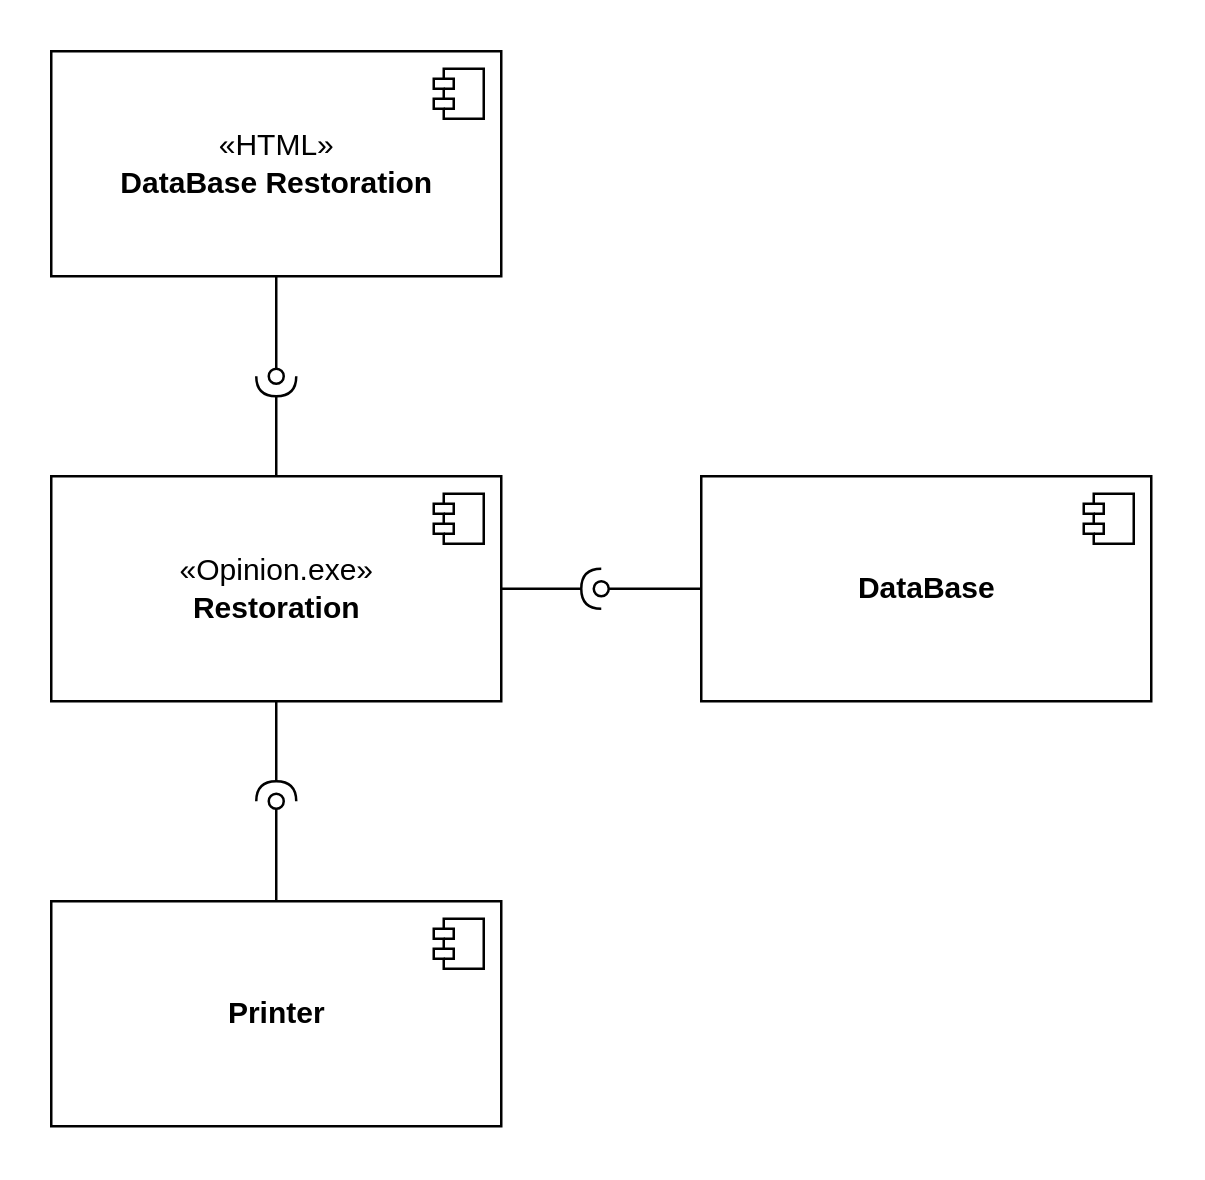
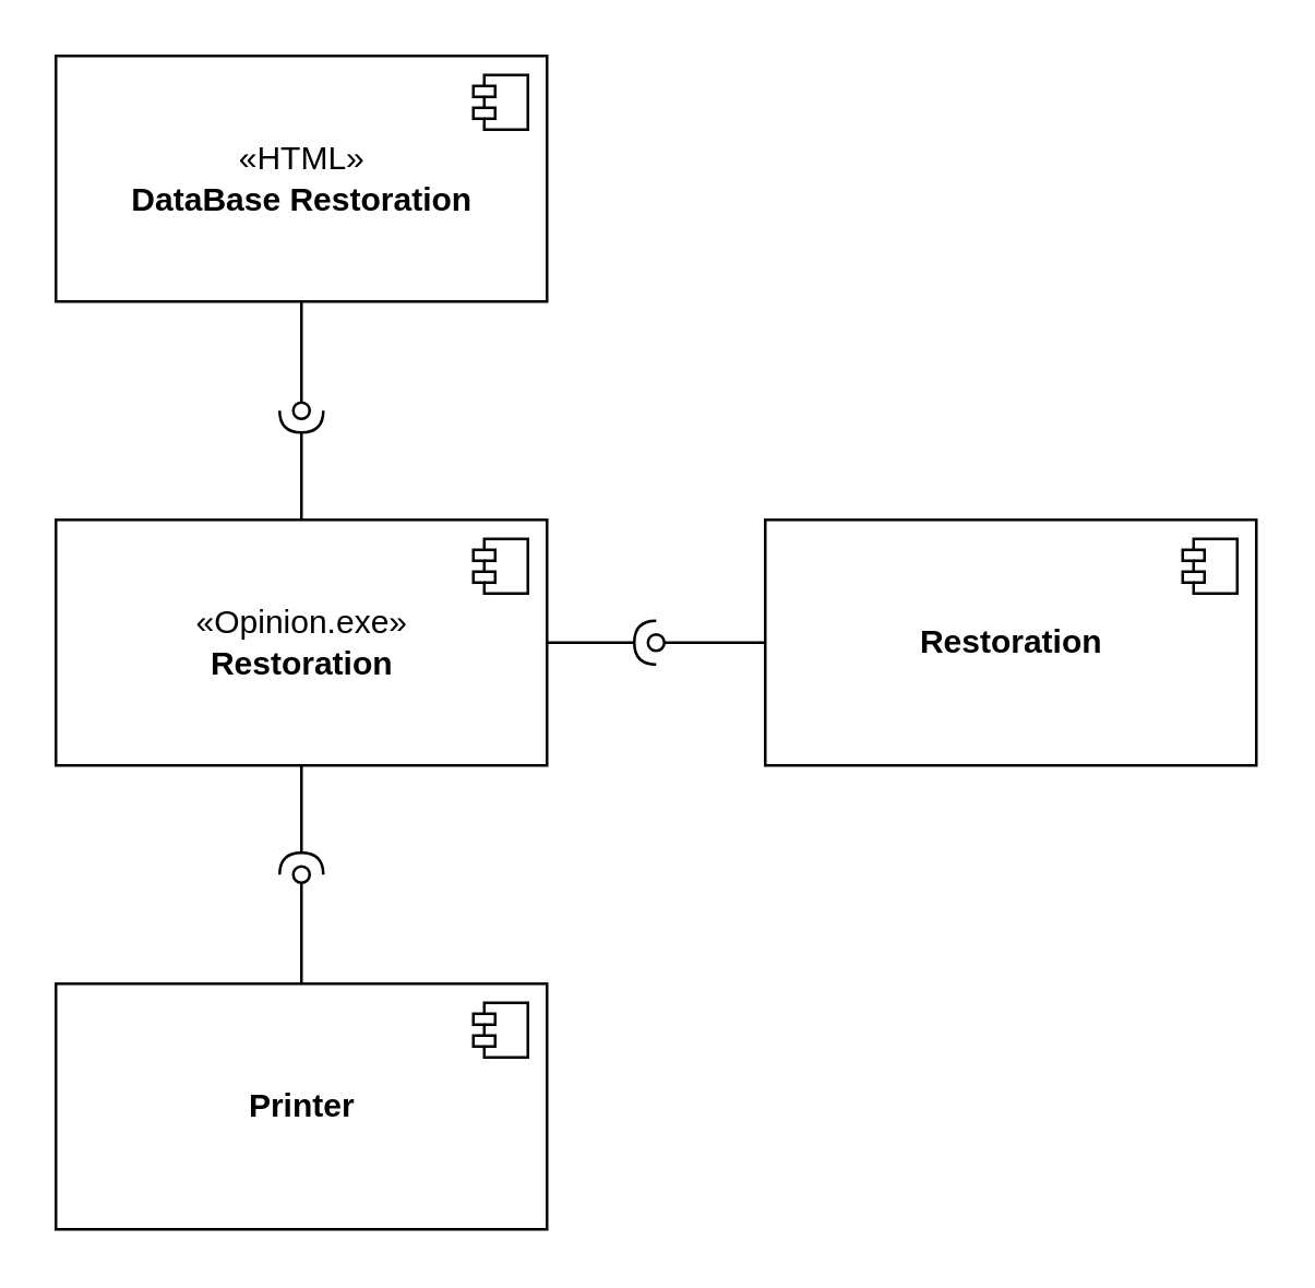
  <mxCell id="0" />
  <mxCell id="1" parent="0" />
  <mxCell id="2" style="edgeStyle=orthogonalEdgeStyle;rounded=0;orthogonalLoop=1;jettySize=auto;html=1;startArrow=none;startFill=0;endArrow=halfCircle;endFill=0;" edge="1" parent="1" source="5"><mxGeometry relative="1" as="geometry"><mxPoint x="110" y="150" as="targetPoint" /></mxGeometry></mxCell>
  <mxCell id="3" style="edgeStyle=orthogonalEdgeStyle;rounded=0;orthogonalLoop=1;jettySize=auto;html=1;startArrow=none;startFill=0;endArrow=halfCircle;endFill=0;" edge="1" parent="1" source="5"><mxGeometry relative="1" as="geometry"><mxPoint x="110" y="320" as="targetPoint" /></mxGeometry></mxCell>
  <mxCell id="4" style="edgeStyle=orthogonalEdgeStyle;rounded=0;orthogonalLoop=1;jettySize=auto;html=1;startArrow=none;startFill=0;endArrow=halfCircle;endFill=0;" edge="1" parent="1" source="5"><mxGeometry relative="1" as="geometry"><mxPoint x="240" y="235" as="targetPoint" /></mxGeometry></mxCell>
  <mxCell id="5" value="«Opinion.exe»&lt;br&gt;&lt;b&gt;Restoration&lt;/b&gt;" style="html=1;dropTarget=0;" vertex="1" parent="1"><mxGeometry x="20" y="190" width="180" height="90" as="geometry" /></mxCell>
  <mxCell id="6" value="" style="shape=module;jettyWidth=8;jettyHeight=4;" vertex="1" parent="5"><mxGeometry x="1" width="20" height="20" relative="1" as="geometry"><mxPoint x="-27" y="7" as="offset" /></mxGeometry></mxCell>
  <mxCell id="7" style="edgeStyle=orthogonalEdgeStyle;rounded=0;orthogonalLoop=1;jettySize=auto;html=1;startArrow=none;startFill=0;endArrow=oval;endFill=0;" edge="1" parent="1" source="8"><mxGeometry relative="1" as="geometry"><mxPoint x="240" y="235" as="targetPoint" /></mxGeometry></mxCell>
- <mxCell id="8" value="&lt;b&gt;DataBase&lt;/b&gt;" style="html=1;dropTarget=0;" vertex="1" parent="1"><mxGeometry x="280" y="190" width="180" height="90" as="geometry" /></mxCell>
+ <mxCell id="8" value="&lt;b&gt;Restoration&lt;/b&gt;" style="html=1;dropTarget=0;" vertex="1" parent="1"><mxGeometry x="280" y="190" width="180" height="90" as="geometry" /></mxCell>
  <mxCell id="9" value="" style="shape=module;jettyWidth=8;jettyHeight=4;" vertex="1" parent="8"><mxGeometry x="1" width="20" height="20" relative="1" as="geometry"><mxPoint x="-27" y="7" as="offset" /></mxGeometry></mxCell>
  <mxCell id="10" style="edgeStyle=orthogonalEdgeStyle;rounded=0;orthogonalLoop=1;jettySize=auto;html=1;startArrow=none;startFill=0;endArrow=oval;endFill=0;" edge="1" parent="1" source="11"><mxGeometry relative="1" as="geometry"><mxPoint x="110" y="320" as="targetPoint" /></mxGeometry></mxCell>
  <mxCell id="11" value="Printer" style="html=1;dropTarget=0;fontStyle=1" vertex="1" parent="1"><mxGeometry x="20" y="360" width="180" height="90" as="geometry" /></mxCell>
  <mxCell id="12" value="" style="shape=module;jettyWidth=8;jettyHeight=4;" vertex="1" parent="11"><mxGeometry x="1" width="20" height="20" relative="1" as="geometry"><mxPoint x="-27" y="7" as="offset" /></mxGeometry></mxCell>
  <mxCell id="13" style="edgeStyle=orthogonalEdgeStyle;rounded=0;orthogonalLoop=1;jettySize=auto;html=1;startArrow=none;startFill=0;endArrow=oval;endFill=0;" edge="1" parent="1" source="14"><mxGeometry relative="1" as="geometry"><mxPoint x="110" y="150" as="targetPoint" /></mxGeometry></mxCell>
  <mxCell id="14" value="«HTML»&lt;br&gt;&lt;b&gt;DataBase Restoration&lt;/b&gt;" style="html=1;dropTarget=0;" vertex="1" parent="1"><mxGeometry x="20" y="20" width="180" height="90" as="geometry" /></mxCell>
  <mxCell id="15" value="" style="shape=module;jettyWidth=8;jettyHeight=4;" vertex="1" parent="14"><mxGeometry x="1" width="20" height="20" relative="1" as="geometry"><mxPoint x="-27" y="7" as="offset" /></mxGeometry></mxCell>
